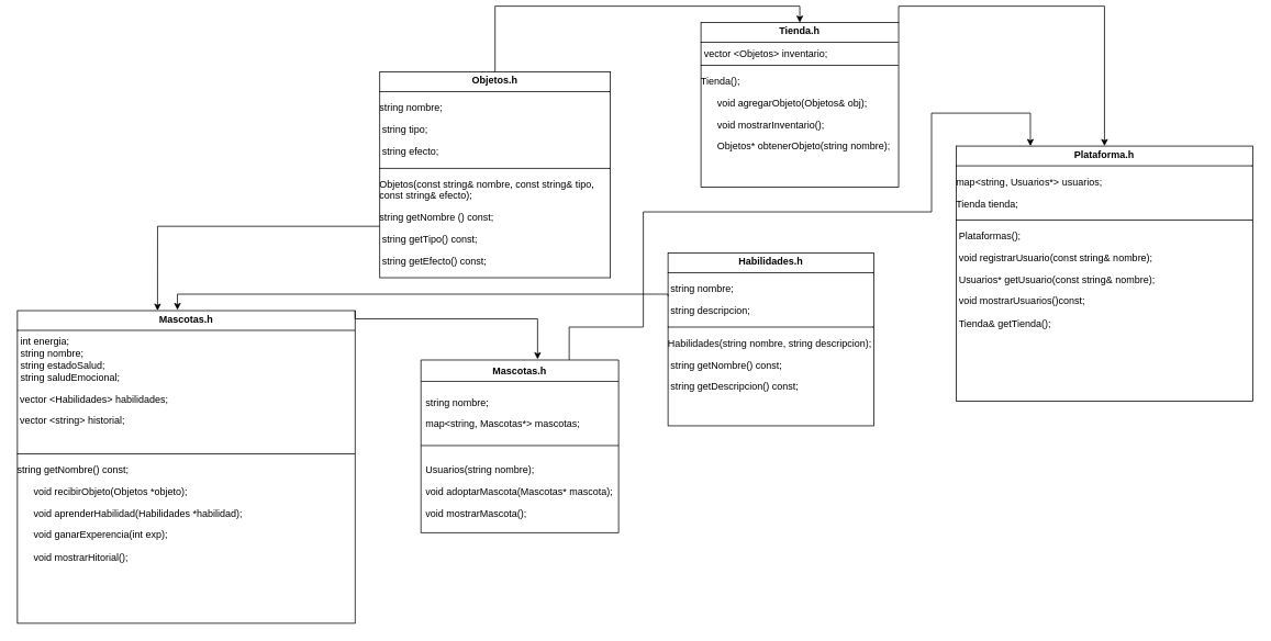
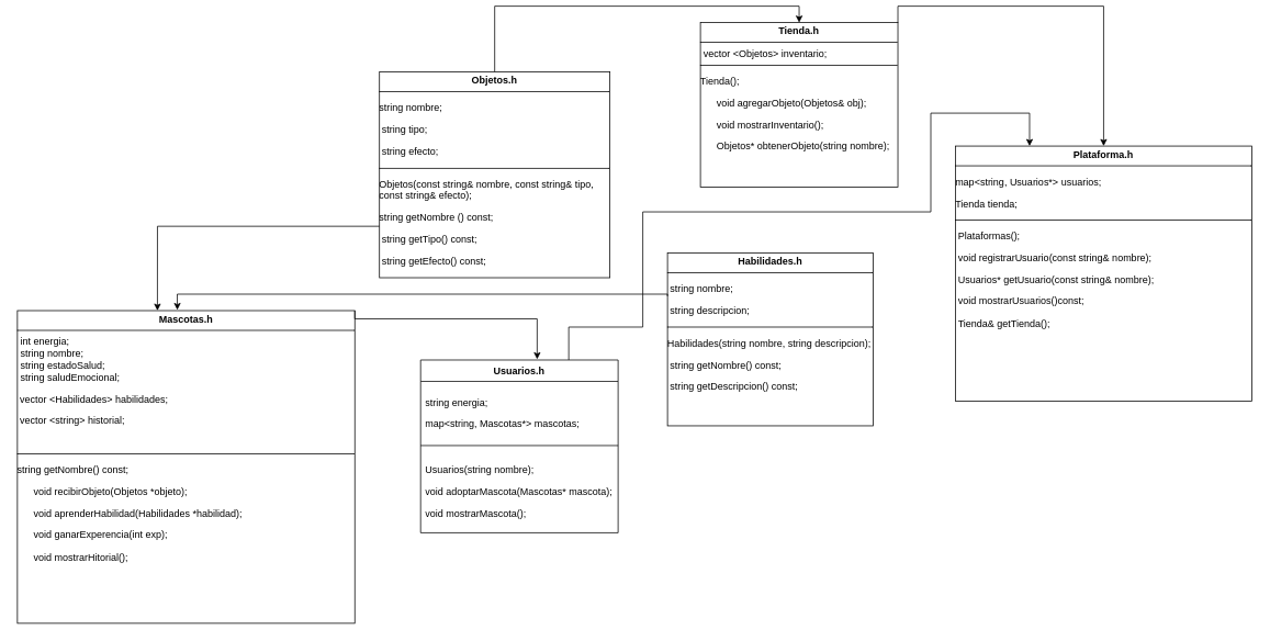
  <mxCell id="0" />
  <mxCell id="1" parent="0" />
  <mxCell id="2" style="edgeStyle=orthogonalEdgeStyle;rounded=0;orthogonalLoop=1;jettySize=auto;html=1;exitX=0.75;exitY=0;exitDx=0;exitDy=0;entryX=0.25;entryY=0;entryDx=0;entryDy=0;" edge="1" parent="1" source="3" target="8"><mxGeometry relative="1" as="geometry"><Array as="points"><mxPoint x="690" y="390" /><mxPoint x="780" y="390" /><mxPoint x="780" y="250" /><mxPoint x="1130" y="250" /><mxPoint x="1130" y="130" /><mxPoint x="1250" y="130" /></Array></mxGeometry></mxCell>
- <mxCell id="3" value="Mascotas.h" style="swimlane;fontStyle=1;align=center;verticalAlign=top;childLayout=stackLayout;horizontal=1;startSize=26;horizontalStack=0;resizeParent=1;resizeParentMax=0;resizeLast=0;collapsible=1;marginBottom=0;whiteSpace=wrap;html=1;" vertex="1" parent="1"><mxGeometry x="510" y="430" width="240" height="210" as="geometry" /></mxCell>
- <mxCell id="4" value="&lt;p dir=&quot;ltr&quot; class=&quot;selectable-text copyable-text x15bjb6t x1n2onr6&quot;&gt;&lt;span style=&quot;white-space-collapse: preserve;&quot; class=&quot;selectable-text copyable-text false&quot;&gt;string nombre;&lt;/span&gt;&lt;/p&gt;&lt;p dir=&quot;ltr&quot; class=&quot;selectable-text copyable-text x15bjb6t x1n2onr6&quot;&gt;&lt;span style=&quot;white-space-collapse: preserve;&quot; class=&quot;selectable-text copyable-text false&quot;&gt;map&amp;lt;string, Mascotas*&amp;gt; mascotas;&lt;/span&gt;&lt;/p&gt;" style="text;strokeColor=none;fillColor=none;align=left;verticalAlign=top;spacingLeft=4;spacingRight=4;overflow=hidden;rotatable=0;points=[[0,0.5],[1,0.5]];portConstraint=eastwest;whiteSpace=wrap;html=1;" vertex="1" parent="3"><mxGeometry y="26" width="240" height="74" as="geometry" /></mxCell>
+ <mxCell id="3" value="Usuarios.h" style="swimlane;fontStyle=1;align=center;verticalAlign=top;childLayout=stackLayout;horizontal=1;startSize=26;horizontalStack=0;resizeParent=1;resizeParentMax=0;resizeLast=0;collapsible=1;marginBottom=0;whiteSpace=wrap;html=1;" vertex="1" parent="1"><mxGeometry x="510" y="430" width="240" height="210" as="geometry" /></mxCell>
+ <mxCell id="4" value="&lt;p dir=&quot;ltr&quot; class=&quot;selectable-text copyable-text x15bjb6t x1n2onr6&quot;&gt;&lt;span style=&quot;white-space-collapse: preserve;&quot; class=&quot;selectable-text copyable-text false&quot;&gt;string energia;&lt;/span&gt;&lt;/p&gt;&lt;p dir=&quot;ltr&quot; class=&quot;selectable-text copyable-text x15bjb6t x1n2onr6&quot;&gt;&lt;span style=&quot;white-space-collapse: preserve;&quot; class=&quot;selectable-text copyable-text false&quot;&gt;map&amp;lt;string, Mascotas*&amp;gt; mascotas;&lt;/span&gt;&lt;/p&gt;" style="text;strokeColor=none;fillColor=none;align=left;verticalAlign=top;spacingLeft=4;spacingRight=4;overflow=hidden;rotatable=0;points=[[0,0.5],[1,0.5]];portConstraint=eastwest;whiteSpace=wrap;html=1;" vertex="1" parent="3"><mxGeometry y="26" width="240" height="74" as="geometry" /></mxCell>
  <mxCell id="5" value="" style="line;strokeWidth=1;fillColor=none;align=left;verticalAlign=middle;spacingTop=-1;spacingLeft=3;spacingRight=3;rotatable=0;labelPosition=right;points=[];portConstraint=eastwest;strokeColor=inherit;" vertex="1" parent="3"><mxGeometry y="100" width="240" height="8" as="geometry" /></mxCell>
  <mxCell id="6" value="&lt;p dir=&quot;ltr&quot; class=&quot;selectable-text copyable-text x15bjb6t x1n2onr6&quot;&gt;&lt;span style=&quot;white-space-collapse: preserve;&quot; class=&quot;selectable-text copyable-text false&quot;&gt;Usuarios(string nombre);&lt;/span&gt;&lt;/p&gt;&lt;p dir=&quot;ltr&quot; class=&quot;selectable-text copyable-text x15bjb6t x1n2onr6&quot;&gt;&lt;span style=&quot;white-space-collapse: preserve;&quot; class=&quot;selectable-text copyable-text false&quot;&gt;void adoptarMascota(Mascotas* mascota);&lt;/span&gt;&lt;/p&gt;&lt;p dir=&quot;ltr&quot; class=&quot;selectable-text copyable-text x15bjb6t x1n2onr6&quot;&gt;&lt;span style=&quot;white-space-collapse: preserve;&quot; class=&quot;selectable-text copyable-text false&quot;&gt;void mostrarMascota();&lt;/span&gt;&lt;/p&gt;" style="text;strokeColor=none;fillColor=none;align=left;verticalAlign=top;spacingLeft=4;spacingRight=4;overflow=hidden;rotatable=0;points=[[0,0.5],[1,0.5]];portConstraint=eastwest;whiteSpace=wrap;html=1;" vertex="1" parent="3"><mxGeometry y="108" width="240" height="102" as="geometry" /></mxCell>
  <mxCell id="7" value="&lt;p style=&quot;margin:0px;margin-top:4px;text-align:center;&quot;&gt;&lt;b&gt;Mascotas.h&lt;/b&gt;&lt;/p&gt;&lt;hr size=&quot;1&quot; style=&quot;border-style:solid;&quot;&gt;&lt;p style=&quot;margin:0px;margin-left:4px;&quot;&gt;int energia;&lt;/p&gt;&lt;p style=&quot;margin:0px;margin-left:4px;&quot;&gt;string nombre;&lt;/p&gt;&lt;p style=&quot;margin:0px;margin-left:4px;&quot;&gt;string estadoSalud;&lt;/p&gt;&lt;p style=&quot;margin:0px;margin-left:4px;&quot;&gt;string saludEmocional;&lt;/p&gt;&lt;p dir=&quot;ltr&quot; class=&quot;selectable-text copyable-text x15bjb6t x1n2onr6&quot;&gt;&lt;span style=&quot;white-space-collapse: preserve;&quot; class=&quot;selectable-text copyable-text false&quot;&gt; vector &amp;lt;Habilidades&amp;gt; habilidades;&lt;/span&gt;&lt;/p&gt;&lt;p dir=&quot;ltr&quot; class=&quot;selectable-text copyable-text x15bjb6t x1n2onr6&quot;&gt;&lt;span style=&quot;white-space-collapse: preserve; background-color: transparent; color: light-dark(rgb(0, 0, 0), rgb(255, 255, 255));&quot;&gt; vector &amp;lt;string&amp;gt; historial;&lt;/span&gt;&lt;/p&gt;&lt;p style=&quot;margin:0px;margin-left:4px;&quot;&gt;&lt;br&gt;&lt;/p&gt;&lt;hr size=&quot;1&quot; style=&quot;border-style:solid;&quot;&gt;&lt;p dir=&quot;ltr&quot; class=&quot;selectable-text copyable-text x15bjb6t x1n2onr6&quot;&gt;&lt;span style=&quot;white-space-collapse: preserve;&quot; class=&quot;selectable-text copyable-text false&quot;&gt;string getNombre() const;&lt;/span&gt;&lt;/p&gt;&lt;p dir=&quot;ltr&quot; class=&quot;selectable-text copyable-text x15bjb6t x1n2onr6&quot;&gt;&lt;span style=&quot;white-space-collapse: preserve;&quot; class=&quot;selectable-text copyable-text false&quot;&gt;      void recibirObjeto(Objetos *objeto);&lt;/span&gt;&lt;/p&gt;&lt;p dir=&quot;ltr&quot; class=&quot;selectable-text copyable-text x15bjb6t x1n2onr6&quot;&gt;&lt;span style=&quot;white-space-collapse: preserve;&quot; class=&quot;selectable-text copyable-text false&quot;&gt;      void aprenderHabilidad(Habilidades *habilidad);&lt;/span&gt;&lt;/p&gt;&lt;p dir=&quot;ltr&quot; class=&quot;selectable-text copyable-text x15bjb6t x1n2onr6&quot;&gt;&lt;span style=&quot;white-space-collapse: preserve;&quot; class=&quot;selectable-text copyable-text false&quot;&gt;      void ganarExperencia(int exp);&lt;/span&gt;&lt;/p&gt;&lt;p dir=&quot;ltr&quot; class=&quot;selectable-text copyable-text x15bjb6t x1n2onr6&quot;&gt;&lt;span style=&quot;white-space-collapse: preserve;&quot; class=&quot;selectable-text copyable-text false&quot;&gt;      void mostrarHitorial();&lt;/span&gt;&lt;/p&gt;" style="verticalAlign=top;align=left;overflow=fill;html=1;whiteSpace=wrap;" vertex="1" parent="1"><mxGeometry x="20" y="370" width="410" height="380" as="geometry" /></mxCell>
  <mxCell id="8" value="&lt;p style=&quot;margin:0px;margin-top:4px;text-align:center;&quot;&gt;&lt;b&gt;Plataforma.h&lt;/b&gt;&lt;/p&gt;&lt;hr size=&quot;1&quot; style=&quot;border-style:solid;&quot;&gt;&lt;p dir=&quot;ltr&quot; class=&quot;selectable-text copyable-text x15bjb6t x1n2onr6&quot;&gt;&lt;span style=&quot;white-space-collapse: preserve;&quot; class=&quot;selectable-text copyable-text false&quot;&gt;map&amp;lt;string, Usuarios*&amp;gt; usuarios;&lt;/span&gt;&lt;/p&gt;&lt;p dir=&quot;ltr&quot; class=&quot;selectable-text copyable-text x15bjb6t x1n2onr6&quot;&gt;&lt;span style=&quot;white-space-collapse: preserve;&quot; class=&quot;selectable-text copyable-text false&quot;&gt;Tienda tienda;&lt;/span&gt;&lt;/p&gt;&lt;hr size=&quot;1&quot; style=&quot;border-style:solid;&quot;&gt;&lt;p dir=&quot;ltr&quot; class=&quot;selectable-text copyable-text x15bjb6t x1n2onr6&quot;&gt;&lt;span style=&quot;white-space-collapse: preserve;&quot; class=&quot;selectable-text copyable-text false&quot;&gt; Plataformas();&lt;/span&gt;&lt;/p&gt;&lt;p dir=&quot;ltr&quot; class=&quot;selectable-text copyable-text x15bjb6t x1n2onr6&quot;&gt;&lt;span style=&quot;white-space-collapse: preserve;&quot; class=&quot;selectable-text copyable-text false&quot;&gt; void registrarUsuario(const string&amp;amp; nombre);&lt;/span&gt;&lt;/p&gt;&lt;p dir=&quot;ltr&quot; class=&quot;selectable-text copyable-text x15bjb6t x1n2onr6&quot;&gt;&lt;span style=&quot;white-space-collapse: preserve;&quot; class=&quot;selectable-text copyable-text false&quot;&gt; Usuarios* getUsuario(const string&amp;amp; nombre);&lt;/span&gt;&lt;/p&gt;&lt;p dir=&quot;ltr&quot; class=&quot;selectable-text copyable-text x15bjb6t x1n2onr6&quot;&gt;&lt;span style=&quot;white-space-collapse: preserve;&quot; class=&quot;selectable-text copyable-text false&quot;&gt; void mostrarUsuarios()const;&lt;/span&gt;&lt;/p&gt;&lt;p dir=&quot;ltr&quot; class=&quot;selectable-text copyable-text x15bjb6t x1n2onr6&quot;&gt;&lt;span style=&quot;white-space-collapse: preserve;&quot; class=&quot;selectable-text copyable-text false&quot;&gt; Tienda&amp;amp; getTienda();&lt;/span&gt;&lt;/p&gt;" style="verticalAlign=top;align=left;overflow=fill;html=1;whiteSpace=wrap;" vertex="1" parent="1"><mxGeometry x="1160" y="170" width="360" height="310" as="geometry" /></mxCell>
  <mxCell id="9" style="edgeStyle=orthogonalEdgeStyle;rounded=0;orthogonalLoop=1;jettySize=auto;html=1;exitX=1;exitY=0;exitDx=0;exitDy=0;entryX=0.5;entryY=0;entryDx=0;entryDy=0;" edge="1" parent="1" source="10" target="8"><mxGeometry relative="1" as="geometry" /></mxCell>
  <mxCell id="10" value="&lt;p style=&quot;margin:0px;margin-top:4px;text-align:center;&quot;&gt;&lt;b&gt;Tienda.h&lt;/b&gt;&lt;/p&gt;&lt;hr size=&quot;1&quot; style=&quot;border-style:solid;&quot;&gt;&lt;p style=&quot;margin:0px;margin-left:4px;&quot;&gt;&lt;span style=&quot;white-space-collapse: preserve;&quot; class=&quot;selectable-text copyable-text false&quot;&gt;vector &amp;lt;Objetos&amp;gt; inventario;&lt;/span&gt;&lt;/p&gt;&lt;hr size=&quot;1&quot; style=&quot;border-style:solid;&quot;&gt;&lt;p dir=&quot;ltr&quot; class=&quot;selectable-text copyable-text x15bjb6t x1n2onr6&quot;&gt;&lt;span style=&quot;white-space-collapse: preserve;&quot; class=&quot;selectable-text copyable-text false&quot;&gt;Tienda();&lt;/span&gt;&lt;/p&gt;&lt;p dir=&quot;ltr&quot; class=&quot;selectable-text copyable-text x15bjb6t x1n2onr6&quot;&gt;&lt;span style=&quot;white-space-collapse: preserve;&quot; class=&quot;selectable-text copyable-text false&quot;&gt;      void agregarObjeto(Objetos&amp;amp; obj);&lt;/span&gt;&lt;/p&gt;&lt;p dir=&quot;ltr&quot; class=&quot;selectable-text copyable-text x15bjb6t x1n2onr6&quot;&gt;&lt;span style=&quot;white-space-collapse: preserve;&quot; class=&quot;selectable-text copyable-text false&quot;&gt;      void mostrarInventario();&lt;/span&gt;&lt;/p&gt;&lt;p dir=&quot;ltr&quot; class=&quot;selectable-text copyable-text x15bjb6t x1n2onr6&quot;&gt;&lt;span style=&quot;white-space-collapse: preserve;&quot; class=&quot;selectable-text copyable-text false&quot;&gt;      Objetos* obtenerObjeto(string nombre);&lt;/span&gt;&lt;/p&gt;" style="verticalAlign=top;align=left;overflow=fill;html=1;whiteSpace=wrap;" vertex="1" parent="1"><mxGeometry x="850" y="20" width="240" height="200" as="geometry" /></mxCell>
  <mxCell id="11" style="edgeStyle=orthogonalEdgeStyle;rounded=0;orthogonalLoop=1;jettySize=auto;html=1;exitX=0.5;exitY=0;exitDx=0;exitDy=0;entryX=0.5;entryY=0;entryDx=0;entryDy=0;" edge="1" parent="1" source="12" target="10"><mxGeometry relative="1" as="geometry" /></mxCell>
  <mxCell id="12" value="&lt;p style=&quot;margin:0px;margin-top:4px;text-align:center;&quot;&gt;&lt;b&gt;Objetos.h&lt;/b&gt;&lt;/p&gt;&lt;hr size=&quot;1&quot; style=&quot;border-style:solid;&quot;&gt;&lt;p dir=&quot;ltr&quot; class=&quot;selectable-text copyable-text x15bjb6t x1n2onr6&quot;&gt;&lt;span style=&quot;white-space-collapse: preserve;&quot; class=&quot;selectable-text copyable-text false&quot;&gt;string nombre;&lt;/span&gt;&lt;/p&gt;&lt;p dir=&quot;ltr&quot; class=&quot;selectable-text copyable-text x15bjb6t x1n2onr6&quot;&gt;&lt;span style=&quot;white-space-collapse: preserve;&quot; class=&quot;selectable-text copyable-text false&quot;&gt; string tipo;&lt;/span&gt;&lt;/p&gt;&lt;p dir=&quot;ltr&quot; class=&quot;selectable-text copyable-text x15bjb6t x1n2onr6&quot;&gt;&lt;span style=&quot;white-space-collapse: preserve;&quot; class=&quot;selectable-text copyable-text false&quot;&gt; string efecto;&lt;/span&gt;&lt;/p&gt;&lt;hr size=&quot;1&quot; style=&quot;border-style:solid;&quot;&gt;&lt;p dir=&quot;ltr&quot; class=&quot;selectable-text copyable-text x15bjb6t x1n2onr6&quot;&gt;&lt;span style=&quot;white-space-collapse: preserve;&quot; class=&quot;selectable-text copyable-text false&quot;&gt;Objetos(const string&amp;amp; nombre, const string&amp;amp; tipo, const string&amp;amp; efecto);&lt;/span&gt;&lt;/p&gt;&lt;p dir=&quot;ltr&quot; class=&quot;selectable-text copyable-text x15bjb6t x1n2onr6&quot;&gt;&lt;span style=&quot;white-space-collapse: preserve;&quot; class=&quot;selectable-text copyable-text false&quot;&gt;string getNombre () const;&lt;/span&gt;&lt;/p&gt;&lt;p dir=&quot;ltr&quot; class=&quot;selectable-text copyable-text x15bjb6t x1n2onr6&quot;&gt;&lt;span style=&quot;white-space-collapse: preserve;&quot; class=&quot;selectable-text copyable-text false&quot;&gt; string getTipo() const;&lt;/span&gt;&lt;/p&gt;&lt;p dir=&quot;ltr&quot; class=&quot;selectable-text copyable-text x15bjb6t x1n2onr6&quot;&gt;&lt;span style=&quot;white-space-collapse: preserve;&quot; class=&quot;selectable-text copyable-text false&quot;&gt; string getEfecto() const;&lt;/span&gt;&lt;/p&gt;" style="verticalAlign=top;align=left;overflow=fill;html=1;whiteSpace=wrap;" vertex="1" parent="1"><mxGeometry x="460" y="80" width="280" height="250" as="geometry" /></mxCell>
  <mxCell id="13" value="&lt;p style=&quot;margin:0px;margin-top:4px;text-align:center;&quot;&gt;&lt;b&gt;Habilidades.h&lt;/b&gt;&lt;/p&gt;&lt;hr size=&quot;1&quot; style=&quot;border-style:solid;&quot;&gt;&lt;p dir=&quot;ltr&quot; class=&quot;selectable-text copyable-text x15bjb6t x1n2onr6&quot;&gt;&lt;span style=&quot;white-space-collapse: preserve;&quot; class=&quot;selectable-text copyable-text false&quot;&gt; string nombre;&lt;/span&gt;&lt;/p&gt;&lt;p dir=&quot;ltr&quot; class=&quot;selectable-text copyable-text x15bjb6t x1n2onr6&quot;&gt;&lt;span style=&quot;white-space-collapse: preserve;&quot; class=&quot;selectable-text copyable-text false&quot;&gt; string descripcion;&lt;/span&gt;&lt;/p&gt;&lt;hr size=&quot;1&quot; style=&quot;border-style:solid;&quot;&gt;&lt;p dir=&quot;ltr&quot; class=&quot;selectable-text copyable-text x15bjb6t x1n2onr6&quot;&gt;&lt;span style=&quot;white-space-collapse: preserve;&quot; class=&quot;selectable-text copyable-text false&quot;&gt;Habilidades(string nombre, string descripcion);&lt;/span&gt;&lt;/p&gt;&lt;p dir=&quot;ltr&quot; class=&quot;selectable-text copyable-text x15bjb6t x1n2onr6&quot;&gt;&lt;span style=&quot;white-space-collapse: preserve;&quot; class=&quot;selectable-text copyable-text false&quot;&gt; string getNombre() const;&lt;/span&gt;&lt;/p&gt;&lt;p dir=&quot;ltr&quot; class=&quot;selectable-text copyable-text x15bjb6t x1n2onr6&quot;&gt;&lt;span style=&quot;white-space-collapse: preserve;&quot; class=&quot;selectable-text copyable-text false&quot;&gt; string getDescripcion() const;&lt;/span&gt;&lt;/p&gt;" style="verticalAlign=top;align=left;overflow=fill;html=1;whiteSpace=wrap;" vertex="1" parent="1"><mxGeometry x="810" y="300" width="250" height="210" as="geometry" /></mxCell>
  <mxCell id="14" style="edgeStyle=orthogonalEdgeStyle;rounded=0;orthogonalLoop=1;jettySize=auto;html=1;exitX=0;exitY=0.75;exitDx=0;exitDy=0;entryX=0.415;entryY=0;entryDx=0;entryDy=0;entryPerimeter=0;" edge="1" parent="1" source="12" target="7"><mxGeometry relative="1" as="geometry" /></mxCell>
  <mxCell id="15" style="edgeStyle=orthogonalEdgeStyle;rounded=0;orthogonalLoop=1;jettySize=auto;html=1;exitX=0;exitY=0.25;exitDx=0;exitDy=0;entryX=0.474;entryY=-0.002;entryDx=0;entryDy=0;entryPerimeter=0;" edge="1" parent="1" source="13" target="7"><mxGeometry relative="1" as="geometry"><Array as="points"><mxPoint x="810" y="350" /><mxPoint x="214" y="350" /></Array></mxGeometry></mxCell>
  <mxCell id="16" style="edgeStyle=orthogonalEdgeStyle;rounded=0;orthogonalLoop=1;jettySize=auto;html=1;exitX=1;exitY=0;exitDx=0;exitDy=0;entryX=0.59;entryY=-0.004;entryDx=0;entryDy=0;entryPerimeter=0;" edge="1" parent="1" source="7" target="3"><mxGeometry relative="1" as="geometry"><Array as="points"><mxPoint x="430" y="380" /><mxPoint x="652" y="380" /></Array></mxGeometry></mxCell>
